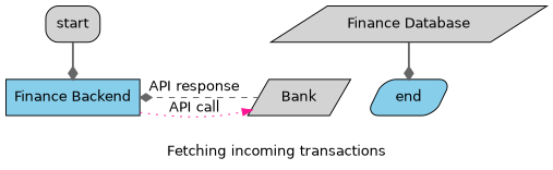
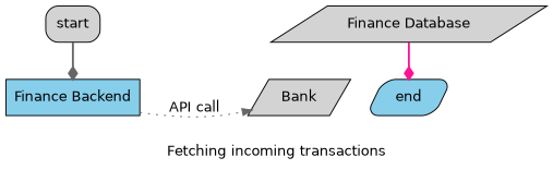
  digraph {
    fontname="DejaVu Sans"
    label="Fetching incoming transactions"
    node [fillcolor=lightgrey fontname="DejaVu Sans" shape=parallelogram style=filled]
    edge [arrowhead=diamond color=deeppink fontname="DejaVu Sans" style=bold]
    "Finance Backend" [fillcolor=skyblue shape=box]
    Bank
    start [shape=box style="rounded,filled"]
    end [fillcolor=skyblue style="rounded,filled"]
    "Finance Database"
    subgraph sub_1 {
      rank=same
      "Finance Backend"
      Bank
    }
-   "Finance Backend" -> Bank [arrowhead=normal label="API call" style=dotted]
-   Bank -> "Finance Backend" [color=gray40 label="API response" style=dashed]
+   "Finance Backend" -> Bank [arrowhead=normal color=gray40 label="API call" style=dotted]
    start -> "Finance Backend" [color=gray40]
-   "Finance Database" -> end [color=gray40]
+   "Finance Database" -> end
  }
